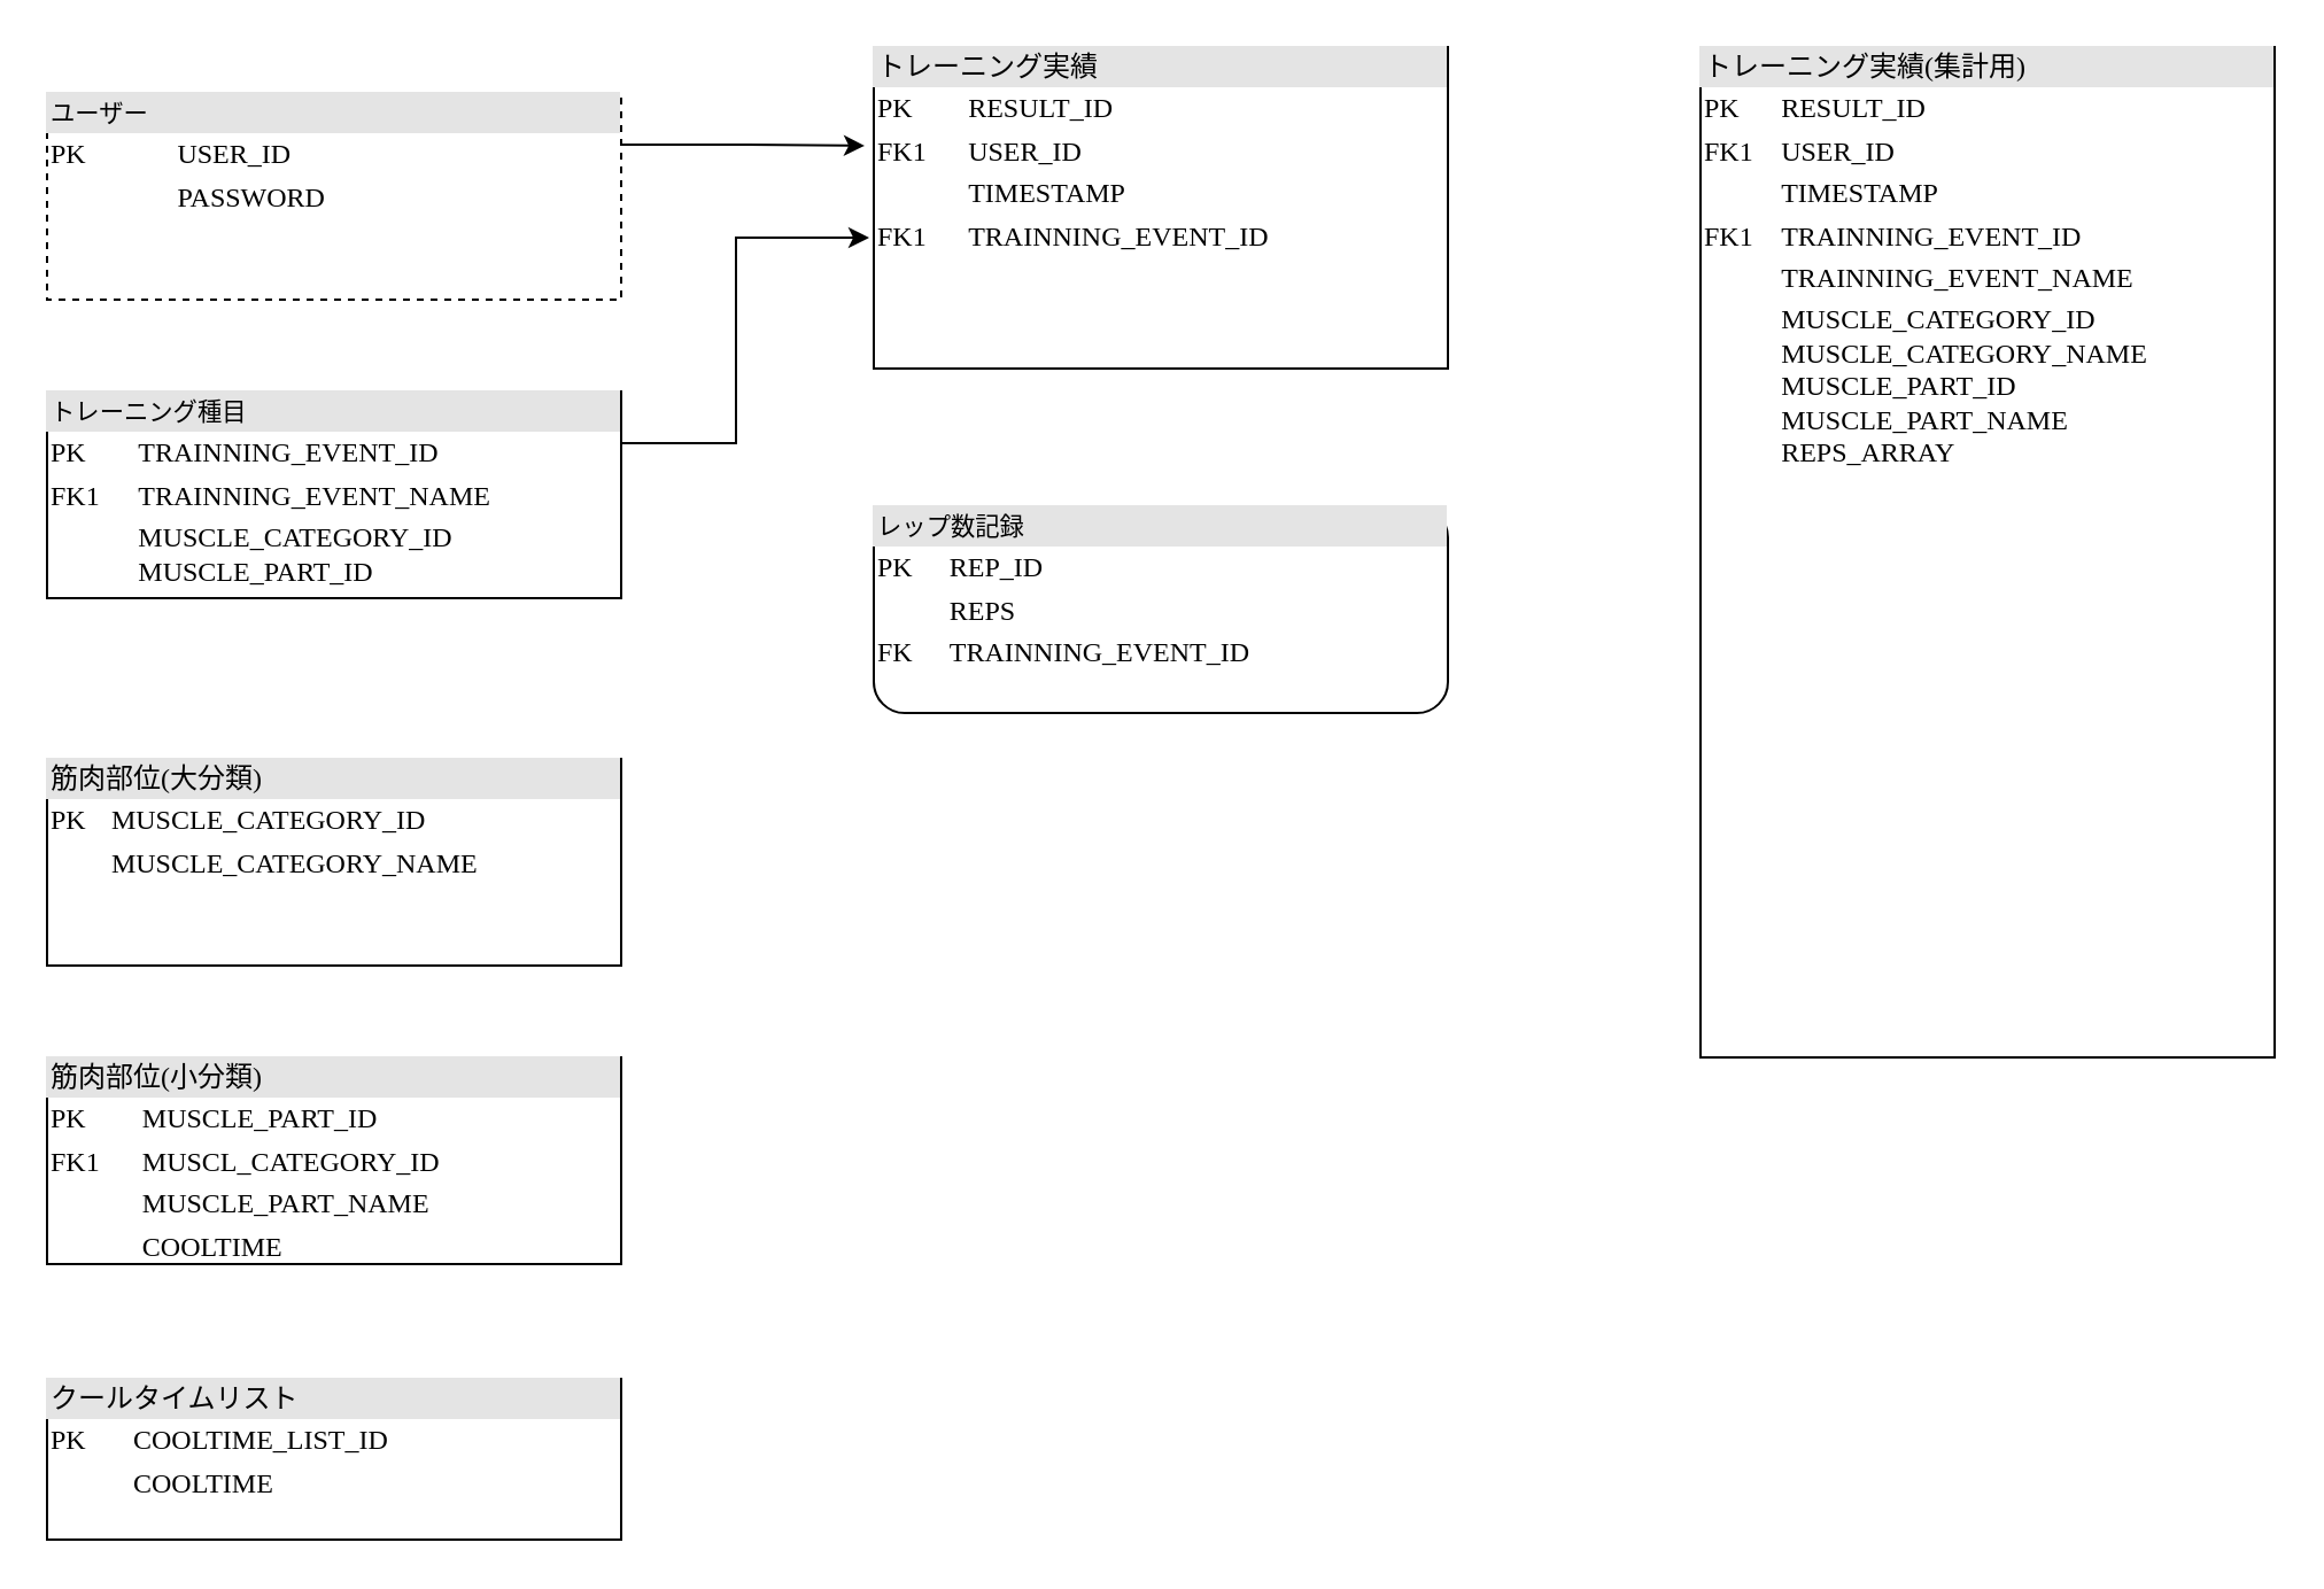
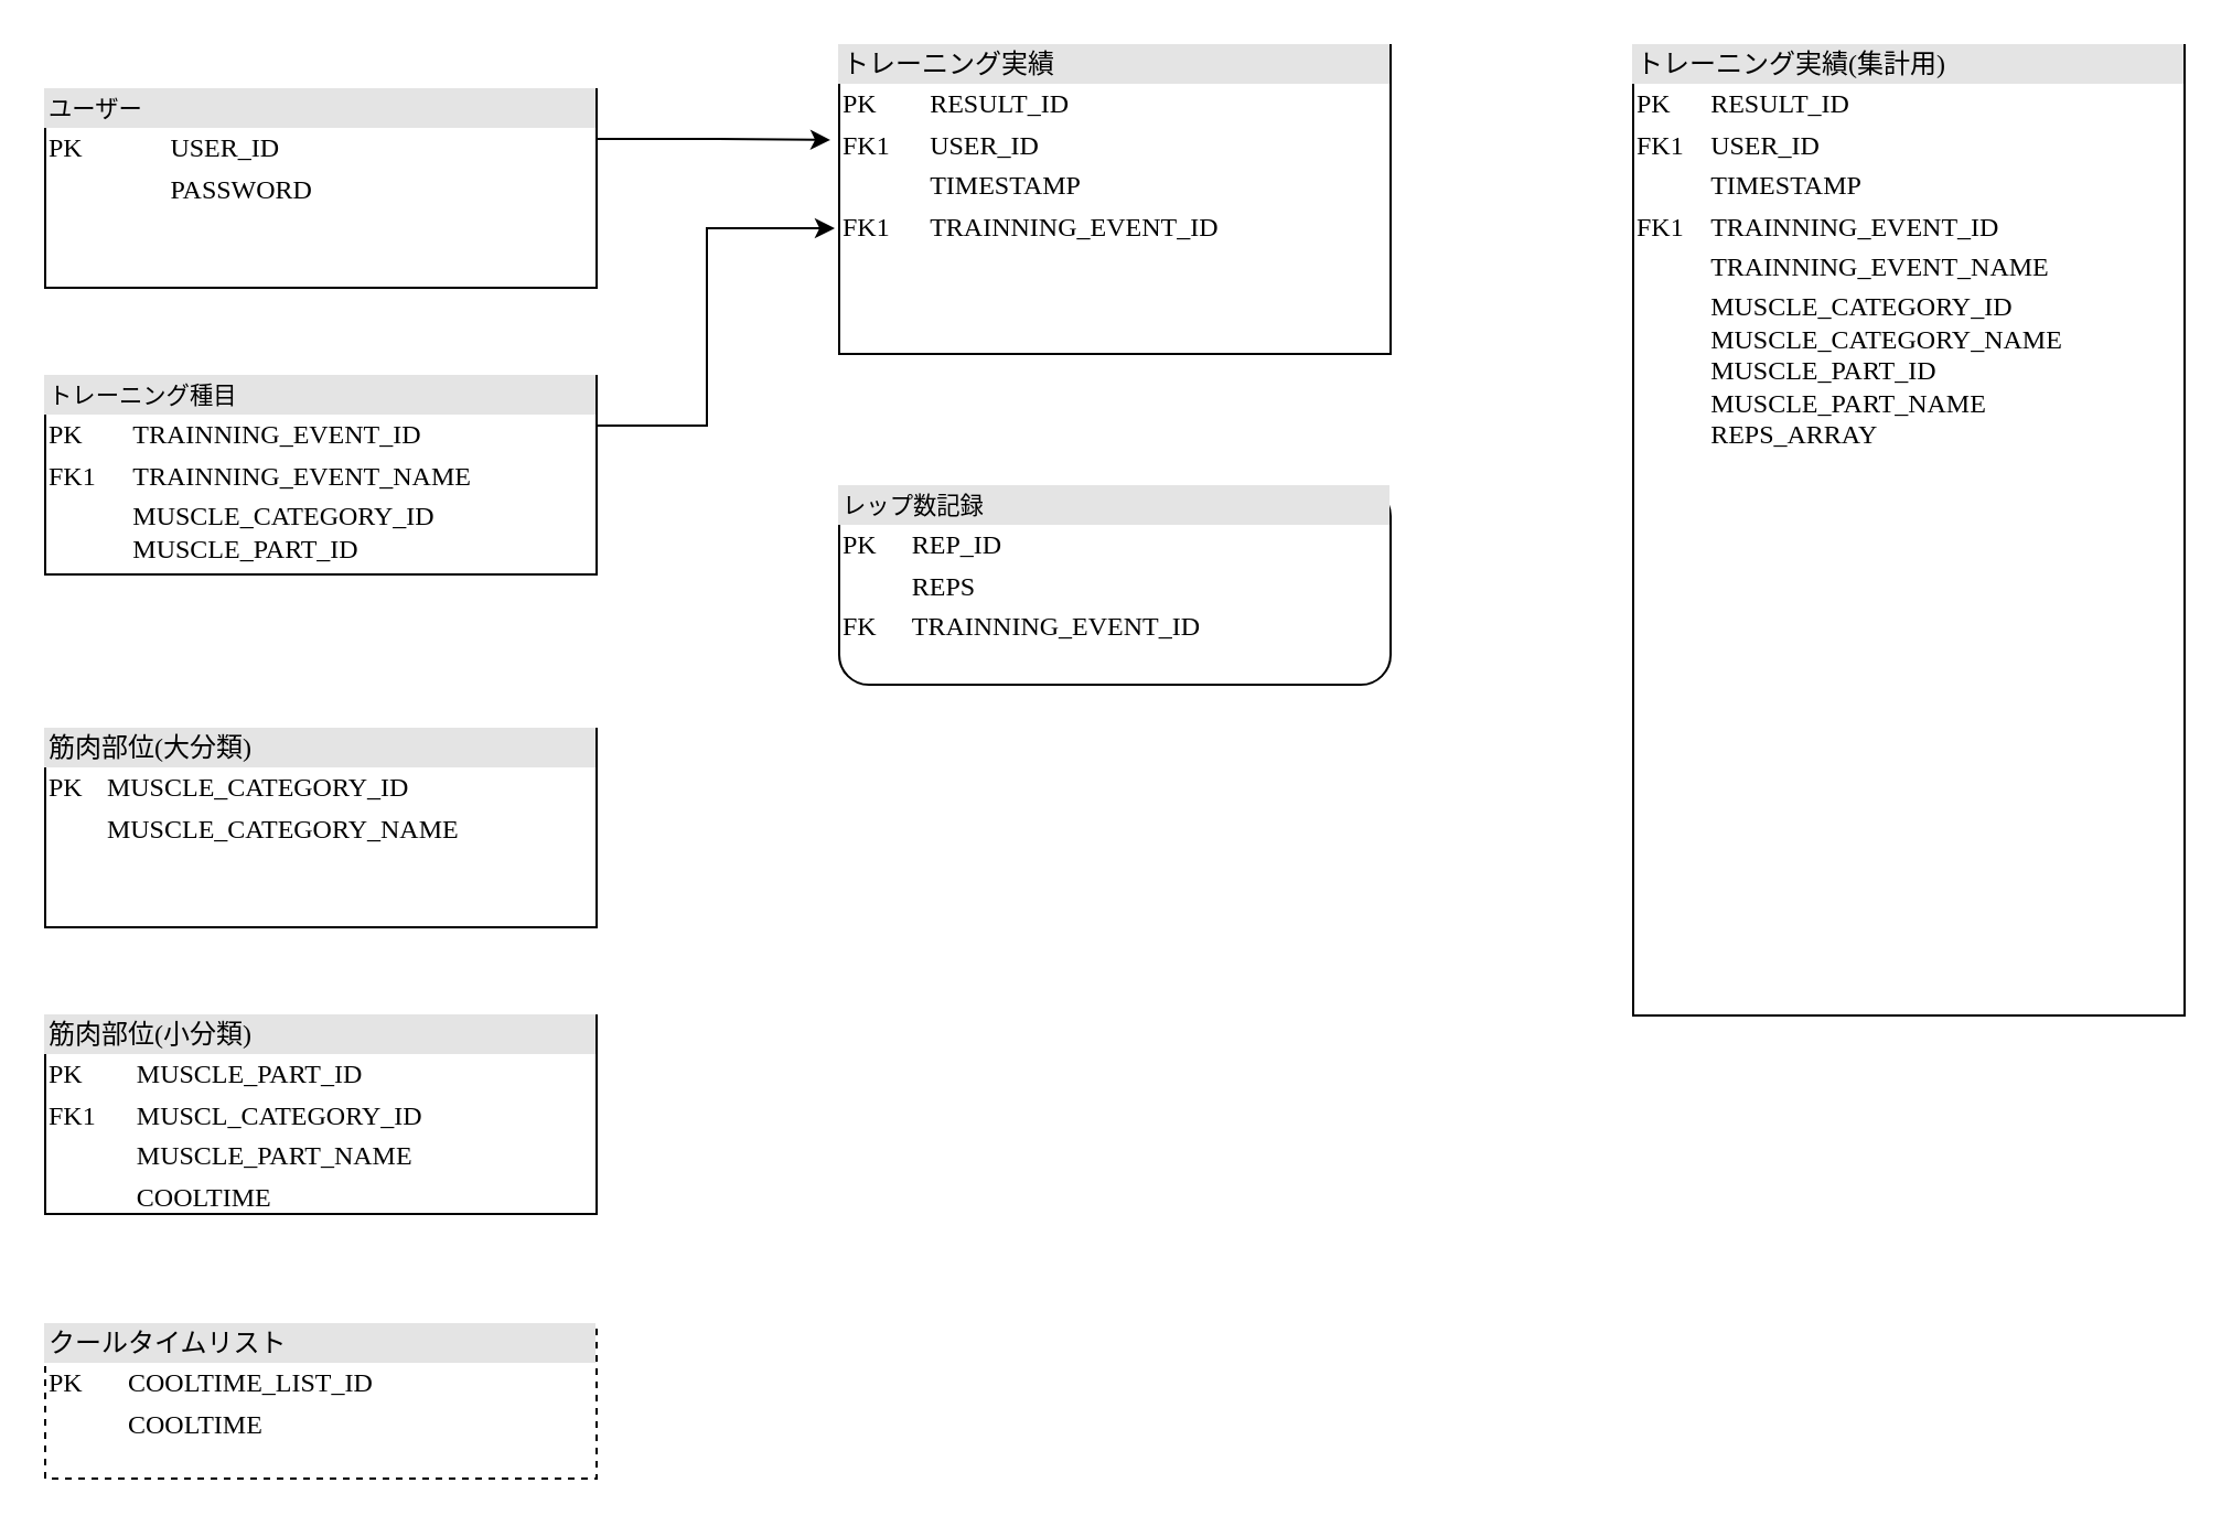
  <mxCell id="0" />
  <mxCell id="1" parent="0" />
  <mxCell id="2" style="edgeStyle=orthogonalEdgeStyle;rounded=0;orthogonalLoop=1;jettySize=auto;html=1;exitX=1;exitY=0.25;exitDx=0;exitDy=0;entryX=-0.016;entryY=0.307;entryDx=0;entryDy=0;entryPerimeter=0;" edge="1" parent="1" source="3" target="8"><mxGeometry relative="1" as="geometry" /></mxCell>
- <mxCell id="3" value="&lt;div style=&quot;box-sizing: border-box; width: 100%; background: rgb(228, 228, 228); padding: 2px;&quot;&gt;&lt;span style=&quot;font-size: 8pt; font-family: Arial;&quot; data-sheets-userformat=&quot;{&amp;quot;2&amp;quot;:8705,&amp;quot;3&amp;quot;:{&amp;quot;1&amp;quot;:0},&amp;quot;12&amp;quot;:0,&amp;quot;16&amp;quot;:8}&quot; data-sheets-value=&quot;{&amp;quot;1&amp;quot;:2,&amp;quot;2&amp;quot;:&amp;quot;ユーザー&amp;quot;}&quot;&gt;ユーザー&lt;/span&gt;&lt;br&gt;&lt;/div&gt;&lt;table style=&quot;width:100%;font-size:1em;&quot; cellpadding=&quot;2&quot; cellspacing=&quot;0&quot;&gt;&lt;tbody&gt;&lt;tr&gt;&lt;td&gt;PK&lt;/td&gt;&lt;td&gt;USER_ID&lt;/td&gt;&lt;/tr&gt;&lt;tr&gt;&lt;td&gt;&lt;br&gt;&lt;/td&gt;&lt;td&gt;PASSWORD&lt;/td&gt;&lt;/tr&gt;&lt;tr&gt;&lt;td&gt;&lt;/td&gt;&lt;td&gt;&lt;br&gt;&lt;/td&gt;&lt;/tr&gt;&lt;/tbody&gt;&lt;/table&gt;" style="verticalAlign=top;align=left;overflow=fill;html=1;rounded=0;shadow=0;comic=0;labelBackgroundColor=none;strokeWidth=1;fontFamily=Verdana;fontSize=12;dashed=1;" parent="1" vertex="1"><mxGeometry x="20" y="40" width="250" height="90" as="geometry" /></mxCell>
+ <mxCell id="3" value="&lt;div style=&quot;box-sizing: border-box; width: 100%; background: rgb(228, 228, 228); padding: 2px;&quot;&gt;&lt;span style=&quot;font-size: 8pt; font-family: Arial;&quot; data-sheets-userformat=&quot;{&amp;quot;2&amp;quot;:8705,&amp;quot;3&amp;quot;:{&amp;quot;1&amp;quot;:0},&amp;quot;12&amp;quot;:0,&amp;quot;16&amp;quot;:8}&quot; data-sheets-value=&quot;{&amp;quot;1&amp;quot;:2,&amp;quot;2&amp;quot;:&amp;quot;ユーザー&amp;quot;}&quot;&gt;ユーザー&lt;/span&gt;&lt;br&gt;&lt;/div&gt;&lt;table style=&quot;width:100%;font-size:1em;&quot; cellpadding=&quot;2&quot; cellspacing=&quot;0&quot;&gt;&lt;tbody&gt;&lt;tr&gt;&lt;td&gt;PK&lt;/td&gt;&lt;td&gt;USER_ID&lt;/td&gt;&lt;/tr&gt;&lt;tr&gt;&lt;td&gt;&lt;br&gt;&lt;/td&gt;&lt;td&gt;PASSWORD&lt;/td&gt;&lt;/tr&gt;&lt;tr&gt;&lt;td&gt;&lt;/td&gt;&lt;td&gt;&lt;br&gt;&lt;/td&gt;&lt;/tr&gt;&lt;/tbody&gt;&lt;/table&gt;" style="verticalAlign=top;align=left;overflow=fill;html=1;rounded=0;shadow=0;comic=0;labelBackgroundColor=none;strokeWidth=1;fontFamily=Verdana;fontSize=12" parent="1" vertex="1"><mxGeometry x="20" y="40" width="250" height="90" as="geometry" /></mxCell>
  <mxCell id="4" value="&lt;div style=&quot;box-sizing: border-box ; width: 100% ; background: #e4e4e4 ; padding: 2px&quot;&gt;筋肉部位(小分類)&lt;/div&gt;&lt;table style=&quot;width: 100% ; font-size: 1em&quot; cellpadding=&quot;2&quot; cellspacing=&quot;0&quot;&gt;&lt;tbody&gt;&lt;tr&gt;&lt;td&gt;PK&lt;/td&gt;&lt;td&gt;MUSCLE_PART_ID&lt;/td&gt;&lt;/tr&gt;&lt;tr&gt;&lt;td&gt;FK1&lt;/td&gt;&lt;td&gt;MUSCL_CATEGORY_ID&lt;/td&gt;&lt;/tr&gt;&lt;tr&gt;&lt;td&gt;&lt;/td&gt;&lt;td&gt;MUSCLE_PART_NAME&lt;/td&gt;&lt;/tr&gt;&lt;tr&gt;&lt;td&gt;&lt;br&gt;&lt;/td&gt;&lt;td&gt;COOLTIME&lt;/td&gt;&lt;/tr&gt;&lt;/tbody&gt;&lt;/table&gt;" style="verticalAlign=top;align=left;overflow=fill;html=1;rounded=0;shadow=0;comic=0;labelBackgroundColor=none;strokeWidth=1;fontFamily=Verdana;fontSize=12" parent="1" vertex="1"><mxGeometry x="20" y="460" width="250" height="90" as="geometry" /></mxCell>
  <mxCell id="5" value="&lt;div style=&quot;box-sizing: border-box ; width: 100% ; background: #e4e4e4 ; padding: 2px&quot;&gt;筋肉部位(大分類)&lt;/div&gt;&lt;table style=&quot;width: 100% ; font-size: 1em&quot; cellpadding=&quot;2&quot; cellspacing=&quot;0&quot;&gt;&lt;tbody&gt;&lt;tr&gt;&lt;td&gt;PK&lt;/td&gt;&lt;td&gt;MUSCLE_CATEGORY_ID&lt;/td&gt;&lt;/tr&gt;&lt;tr&gt;&lt;td&gt;&lt;br&gt;&lt;/td&gt;&lt;td&gt;MUSCLE_CATEGORY_NAME&lt;/td&gt;&lt;/tr&gt;&lt;tr&gt;&lt;td&gt;&lt;/td&gt;&lt;td&gt;&lt;br&gt;&lt;/td&gt;&lt;/tr&gt;&lt;tr&gt;&lt;td&gt;&lt;br&gt;&lt;/td&gt;&lt;td&gt;&lt;br&gt;&lt;/td&gt;&lt;/tr&gt;&lt;/tbody&gt;&lt;/table&gt;" style="verticalAlign=top;align=left;overflow=fill;html=1;rounded=0;shadow=0;comic=0;labelBackgroundColor=none;strokeWidth=1;fontFamily=Verdana;fontSize=12" parent="1" vertex="1"><mxGeometry x="20" y="330" width="250" height="90" as="geometry" /></mxCell>
  <mxCell id="6" style="edgeStyle=orthogonalEdgeStyle;rounded=0;orthogonalLoop=1;jettySize=auto;html=1;exitX=1;exitY=0.25;exitDx=0;exitDy=0;entryX=-0.008;entryY=0.593;entryDx=0;entryDy=0;entryPerimeter=0;" edge="1" parent="1" source="7" target="8"><mxGeometry relative="1" as="geometry"><mxPoint x="320" y="10" as="targetPoint" /><Array as="points"><mxPoint x="320" y="193" /><mxPoint x="320" y="103" /></Array></mxGeometry></mxCell>
  <mxCell id="7" value="&lt;div style=&quot;box-sizing:border-box;width:100%;background:#e4e4e4;padding:2px;&quot;&gt;&lt;span style=&quot;font-size: 8pt; font-family: Arial;&quot; data-sheets-userformat=&quot;{&amp;quot;2&amp;quot;:8705,&amp;quot;3&amp;quot;:{&amp;quot;1&amp;quot;:0},&amp;quot;12&amp;quot;:0,&amp;quot;16&amp;quot;:8}&quot; data-sheets-value=&quot;{&amp;quot;1&amp;quot;:2,&amp;quot;2&amp;quot;:&amp;quot;トレーニング実績&amp;quot;}&quot;&gt;トレーニング種目&lt;/span&gt;&lt;br&gt;&lt;/div&gt;&lt;table style=&quot;width:100%;font-size:1em;&quot; cellpadding=&quot;2&quot; cellspacing=&quot;0&quot;&gt;&lt;tbody&gt;&lt;tr&gt;&lt;td&gt;PK&lt;/td&gt;&lt;td&gt;TRAINNING_EVENT_ID&lt;br&gt;&lt;/td&gt;&lt;/tr&gt;&lt;tr&gt;&lt;td&gt;FK1&lt;span style=&quot;white-space: pre;&quot;&gt; &lt;/span&gt;&lt;/td&gt;&lt;td&gt;TRAINNING_EVENT_NAME&lt;/td&gt;&lt;/tr&gt;&lt;tr&gt;&lt;td&gt;&lt;br&gt;&lt;/td&gt;&lt;td&gt;MUSCLE_CATEGORY_ID&lt;br&gt;MUSCLE_PART_ID&lt;/td&gt;&lt;/tr&gt;&lt;/tbody&gt;&lt;/table&gt;" style="verticalAlign=top;align=left;overflow=fill;html=1;rounded=0;shadow=0;comic=0;labelBackgroundColor=none;strokeWidth=1;fontFamily=Verdana;fontSize=12" parent="1" vertex="1"><mxGeometry x="20" y="170" width="250" height="90" as="geometry" /></mxCell>
  <mxCell id="8" value="&lt;div style=&quot;box-sizing: border-box ; width: 100% ; background: #e4e4e4 ; padding: 2px&quot;&gt;トレーニング実績&lt;/div&gt;&lt;table style=&quot;width: 100% ; font-size: 1em&quot; cellpadding=&quot;2&quot; cellspacing=&quot;0&quot;&gt;&lt;tbody&gt;&lt;tr&gt;&lt;td&gt;PK&lt;/td&gt;&lt;td&gt;RESULT_ID&lt;/td&gt;&lt;/tr&gt;&lt;tr&gt;&lt;td&gt;FK1&lt;/td&gt;&lt;td&gt;USER_ID&lt;/td&gt;&lt;/tr&gt;&lt;tr&gt;&lt;td&gt;&lt;/td&gt;&lt;td&gt;TIMESTAMP&lt;/td&gt;&lt;/tr&gt;&lt;tr&gt;&lt;td&gt;FK1&lt;br&gt;&lt;/td&gt;&lt;td&gt;TRAINNING_EVENT_ID&lt;/td&gt;&lt;/tr&gt;&lt;tr&gt;&lt;td&gt;&lt;br&gt;&lt;/td&gt;&lt;td&gt;&lt;br&gt;&lt;/td&gt;&lt;/tr&gt;&lt;tr&gt;&lt;td&gt;&lt;/td&gt;&lt;td&gt;&lt;br&gt;&lt;/td&gt;&lt;/tr&gt;&lt;/tbody&gt;&lt;/table&gt;" style="verticalAlign=top;align=left;overflow=fill;html=1;rounded=0;shadow=0;comic=0;labelBackgroundColor=none;strokeWidth=1;fontFamily=Verdana;fontSize=12" parent="1" vertex="1"><mxGeometry x="380" y="20" width="250" height="140" as="geometry" /></mxCell>
- <mxCell id="9" value="&lt;div style=&quot;box-sizing: border-box ; width: 100% ; background: #e4e4e4 ; padding: 2px&quot;&gt;クールタイムリスト&lt;/div&gt;&lt;table style=&quot;width: 100% ; font-size: 1em&quot; cellpadding=&quot;2&quot; cellspacing=&quot;0&quot;&gt;&lt;tbody&gt;&lt;tr&gt;&lt;td&gt;PK&lt;/td&gt;&lt;td&gt;COOLTIME_LIST_ID&lt;/td&gt;&lt;/tr&gt;&lt;tr&gt;&lt;td&gt;&lt;br&gt;&lt;/td&gt;&lt;td&gt;COOLTIME&lt;/td&gt;&lt;/tr&gt;&lt;tr&gt;&lt;td&gt;&lt;/td&gt;&lt;td&gt;&lt;br&gt;&lt;/td&gt;&lt;/tr&gt;&lt;tr&gt;&lt;td&gt;&lt;br&gt;&lt;/td&gt;&lt;td&gt;&lt;br&gt;&lt;/td&gt;&lt;/tr&gt;&lt;tr&gt;&lt;td&gt;&lt;br&gt;&lt;/td&gt;&lt;td&gt;&lt;br&gt;&lt;/td&gt;&lt;/tr&gt;&lt;tr&gt;&lt;td&gt;&lt;br&gt;&lt;/td&gt;&lt;td&gt;&lt;br&gt;&lt;/td&gt;&lt;/tr&gt;&lt;/tbody&gt;&lt;/table&gt;" style="verticalAlign=top;align=left;overflow=fill;html=1;rounded=0;shadow=0;comic=0;labelBackgroundColor=none;strokeWidth=1;fontFamily=Verdana;fontSize=12" parent="1" vertex="1"><mxGeometry x="20" y="600" width="250" height="70" as="geometry" /></mxCell>
+ <mxCell id="9" value="&lt;div style=&quot;box-sizing: border-box ; width: 100% ; background: #e4e4e4 ; padding: 2px&quot;&gt;クールタイムリスト&lt;/div&gt;&lt;table style=&quot;width: 100% ; font-size: 1em&quot; cellpadding=&quot;2&quot; cellspacing=&quot;0&quot;&gt;&lt;tbody&gt;&lt;tr&gt;&lt;td&gt;PK&lt;/td&gt;&lt;td&gt;COOLTIME_LIST_ID&lt;/td&gt;&lt;/tr&gt;&lt;tr&gt;&lt;td&gt;&lt;br&gt;&lt;/td&gt;&lt;td&gt;COOLTIME&lt;/td&gt;&lt;/tr&gt;&lt;tr&gt;&lt;td&gt;&lt;/td&gt;&lt;td&gt;&lt;br&gt;&lt;/td&gt;&lt;/tr&gt;&lt;tr&gt;&lt;td&gt;&lt;br&gt;&lt;/td&gt;&lt;td&gt;&lt;br&gt;&lt;/td&gt;&lt;/tr&gt;&lt;tr&gt;&lt;td&gt;&lt;br&gt;&lt;/td&gt;&lt;td&gt;&lt;br&gt;&lt;/td&gt;&lt;/tr&gt;&lt;tr&gt;&lt;td&gt;&lt;br&gt;&lt;/td&gt;&lt;td&gt;&lt;br&gt;&lt;/td&gt;&lt;/tr&gt;&lt;/tbody&gt;&lt;/table&gt;" style="verticalAlign=top;align=left;overflow=fill;html=1;rounded=0;shadow=0;comic=0;labelBackgroundColor=none;strokeWidth=1;fontFamily=Verdana;fontSize=12;dashed=1;" parent="1" vertex="1"><mxGeometry x="20" y="600" width="250" height="70" as="geometry" /></mxCell>
  <mxCell id="10" value="&lt;div style=&quot;box-sizing: border-box ; width: 100% ; background: #e4e4e4 ; padding: 2px&quot;&gt;トレーニング実績(集計用)&lt;/div&gt;&lt;table style=&quot;width: 100% ; font-size: 1em&quot; cellpadding=&quot;2&quot; cellspacing=&quot;0&quot;&gt;&lt;tbody&gt;&lt;tr&gt;&lt;td&gt;PK&lt;/td&gt;&lt;td&gt;RESULT_ID&lt;/td&gt;&lt;/tr&gt;&lt;tr&gt;&lt;td&gt;FK1&lt;/td&gt;&lt;td&gt;USER_ID&lt;/td&gt;&lt;/tr&gt;&lt;tr&gt;&lt;td&gt;&lt;/td&gt;&lt;td&gt;TIMESTAMP&lt;/td&gt;&lt;/tr&gt;&lt;tr&gt;&lt;td&gt;FK1&lt;br&gt;&lt;/td&gt;&lt;td&gt;TRAINNING_EVENT_ID&lt;/td&gt;&lt;/tr&gt;&lt;tr&gt;&lt;td&gt;&lt;br&gt;&lt;/td&gt;&lt;td&gt;TRAINNING_EVENT_NAME&lt;br&gt;&lt;/td&gt;&lt;/tr&gt;&lt;tr&gt;&lt;td&gt;&lt;span style=&quot;white-space: pre;&quot;&gt; &lt;/span&gt;&lt;/td&gt;&lt;td&gt;MUSCLE_CATEGORY_ID&lt;br&gt;MUSCLE_CATEGORY_NAME&lt;br&gt;MUSCLE_PART_ID&lt;br&gt;MUSCLE_PART_NAME&lt;br&gt;REPS_ARRAY&lt;/td&gt;&lt;/tr&gt;&lt;/tbody&gt;&lt;/table&gt;" style="verticalAlign=top;align=left;overflow=fill;html=1;rounded=0;shadow=0;comic=0;labelBackgroundColor=none;strokeWidth=1;fontFamily=Verdana;fontSize=12" vertex="1" parent="1"><mxGeometry x="740" y="20" width="250" height="440" as="geometry" /></mxCell>
  <mxCell id="11" value="&lt;div style=&quot;box-sizing: border-box; width: 100%; background: rgb(228, 228, 228); padding: 2px;&quot;&gt;&lt;font face=&quot;Arial&quot;&gt;&lt;span style=&quot;font-size: 10.667px;&quot;&gt;レップ数記録&lt;/span&gt;&lt;/font&gt;&lt;/div&gt;&lt;table style=&quot;width:100%;font-size:1em;&quot; cellpadding=&quot;2&quot; cellspacing=&quot;0&quot;&gt;&lt;tbody&gt;&lt;tr&gt;&lt;td&gt;PK&lt;/td&gt;&lt;td&gt;REP_ID&lt;/td&gt;&lt;/tr&gt;&lt;tr&gt;&lt;td&gt;&lt;br&gt;&lt;/td&gt;&lt;td&gt;REPS&lt;br&gt;&lt;/td&gt;&lt;/tr&gt;&lt;tr&gt;&lt;td&gt;FK&lt;/td&gt;&lt;td&gt;TRAINNING_EVENT_ID&lt;/td&gt;&lt;/tr&gt;&lt;/tbody&gt;&lt;/table&gt;" style="verticalAlign=top;align=left;overflow=fill;html=1;shadow=0;comic=0;labelBackgroundColor=none;strokeWidth=1;fontFamily=Verdana;fontSize=12;rounded=1;" vertex="1" parent="1"><mxGeometry x="380" y="220" width="250" height="90" as="geometry" /></mxCell>
